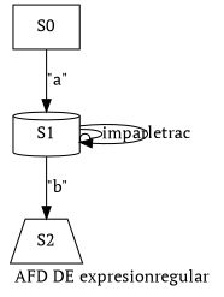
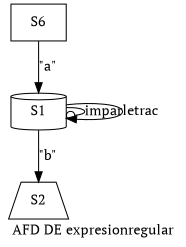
  digraph {
    label="AFD DE expresionregular"
    fontname="PT Serif"
    node [fontname="PT Serif"]
    edge [arrowhead=normal fontname="PT Serif"]
-   S0 [shape=box]
+   S0 [shape=box label=S6]
    S1 [shape=cylinder]
    S2 [shape=trapezium]
    S0 -> S1 [label="\"a\""]
    S1 -> S1 [label=impar arrowhead=odot]
    S1 -> S1 [label=letrac]
    S1 -> S2 [label="\"b\""]
  }
